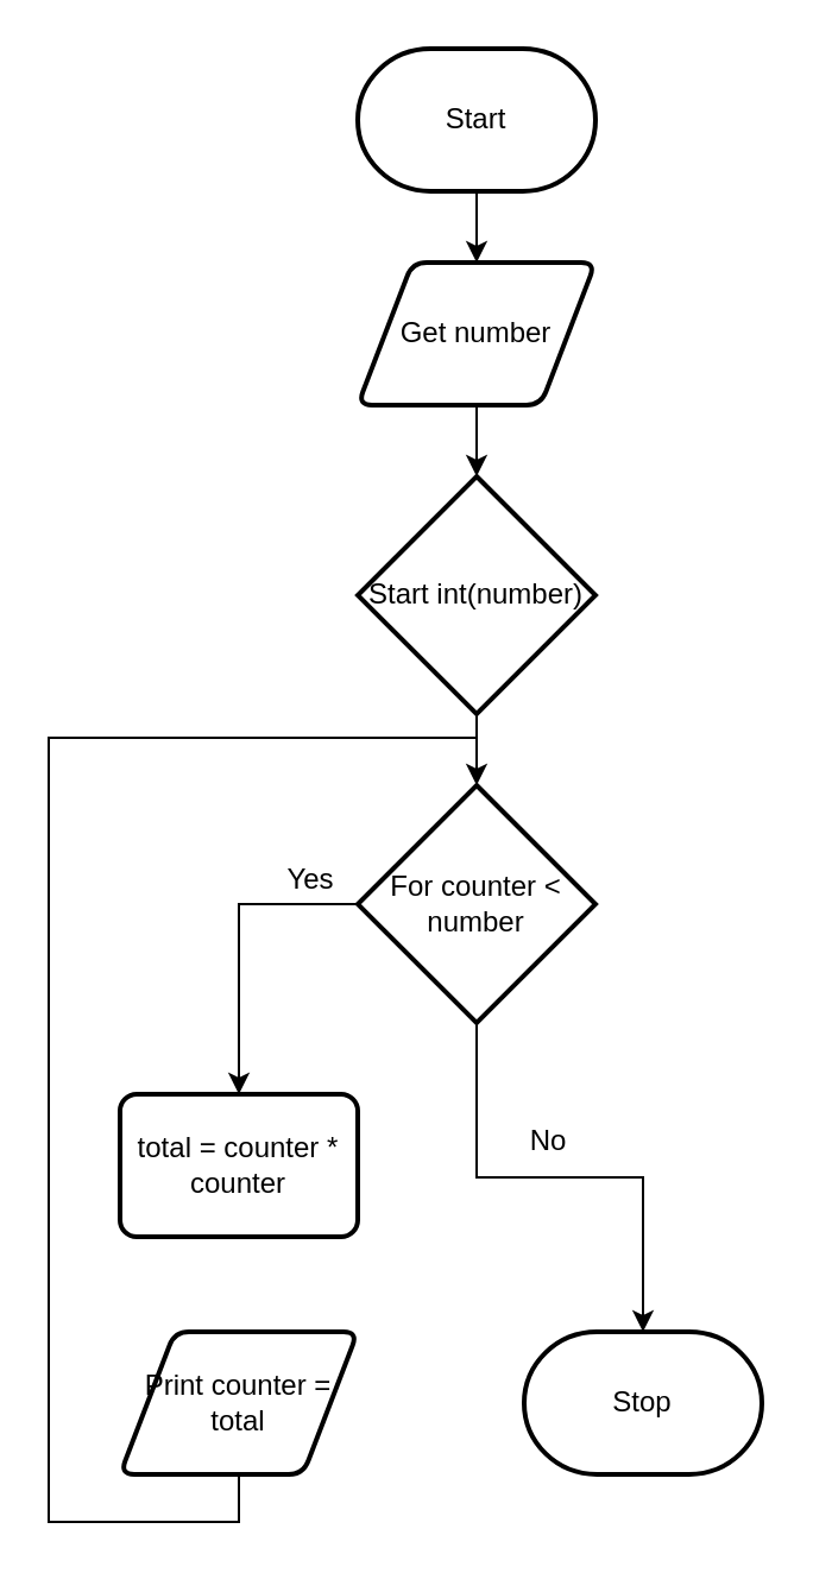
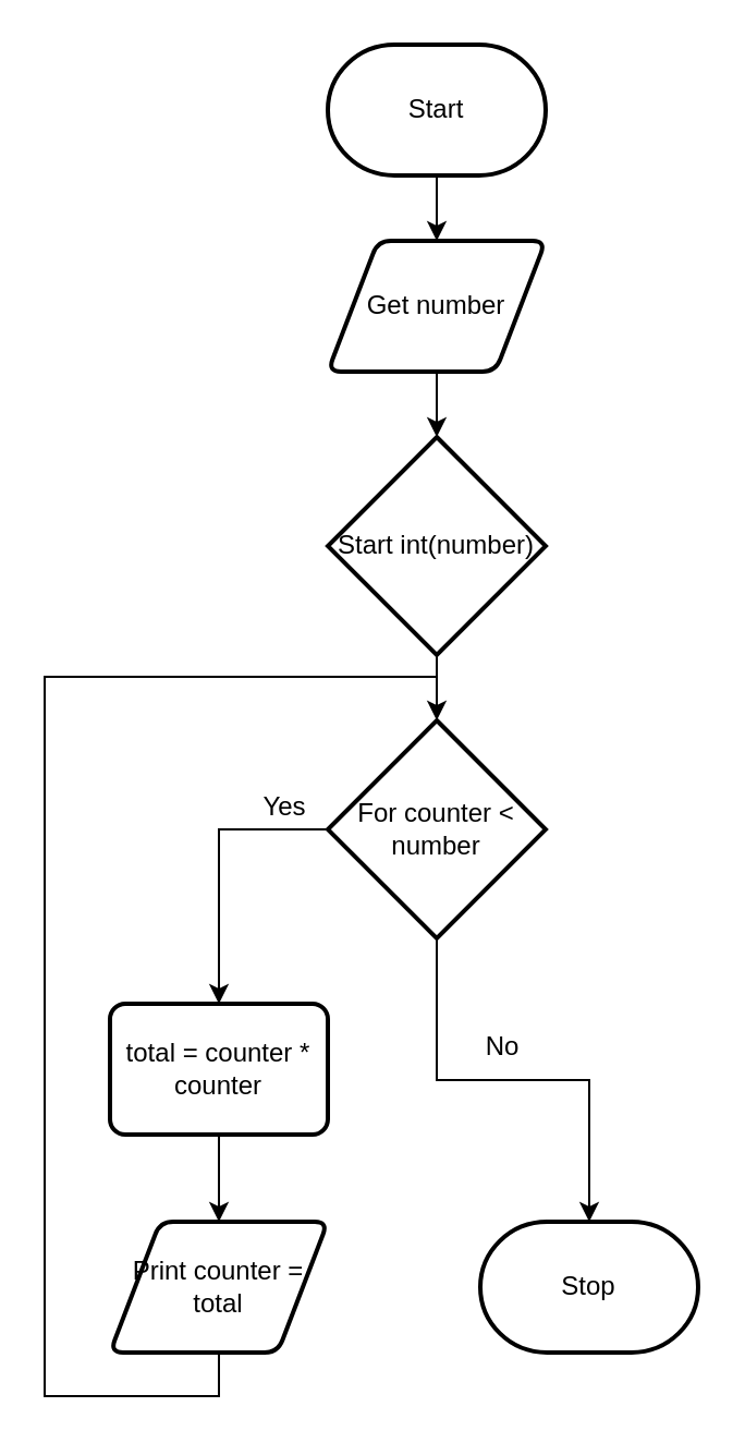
  <mxCell id="0" />
  <mxCell id="1" parent="0" />
  <mxCell id="2" style="edgeStyle=orthogonalEdgeStyle;rounded=0;orthogonalLoop=1;jettySize=auto;html=1;exitX=0.5;exitY=1;exitDx=0;exitDy=0;exitPerimeter=0;entryX=0.5;entryY=0;entryDx=0;entryDy=0;" edge="1" parent="1" source="3" target="5"><mxGeometry relative="1" as="geometry" /></mxCell>
  <mxCell id="3" value="Start" style="strokeWidth=2;html=1;shape=mxgraph.flowchart.terminator;whiteSpace=wrap;" vertex="1" parent="1"><mxGeometry x="150" y="20" width="100" height="60" as="geometry" /></mxCell>
  <mxCell id="4" style="edgeStyle=orthogonalEdgeStyle;rounded=0;orthogonalLoop=1;jettySize=auto;html=1;exitX=0.5;exitY=1;exitDx=0;exitDy=0;entryX=0.5;entryY=0;entryDx=0;entryDy=0;entryPerimeter=0;" edge="1" parent="1" source="5" target="7"><mxGeometry relative="1" as="geometry" /></mxCell>
  <mxCell id="5" value="Get number" style="shape=parallelogram;html=1;strokeWidth=2;perimeter=parallelogramPerimeter;whiteSpace=wrap;rounded=1;arcSize=12;size=0.23;" vertex="1" parent="1"><mxGeometry x="150" y="110" width="100" height="60" as="geometry" /></mxCell>
  <mxCell id="6" style="edgeStyle=orthogonalEdgeStyle;rounded=0;orthogonalLoop=1;jettySize=auto;html=1;exitX=0.5;exitY=1;exitDx=0;exitDy=0;exitPerimeter=0;" edge="1" parent="1" source="7"><mxGeometry relative="1" as="geometry"><mxPoint x="200" y="330" as="targetPoint" /></mxGeometry></mxCell>
  <mxCell id="7" value="Start int(number)" style="strokeWidth=2;html=1;shape=mxgraph.flowchart.decision;whiteSpace=wrap;" vertex="1" parent="1"><mxGeometry x="150" y="200" width="100" height="100" as="geometry" /></mxCell>
  <mxCell id="8" style="edgeStyle=orthogonalEdgeStyle;rounded=0;orthogonalLoop=1;jettySize=auto;html=1;exitX=0;exitY=0.5;exitDx=0;exitDy=0;exitPerimeter=0;" edge="1" parent="1" source="10" target="12"><mxGeometry relative="1" as="geometry" /></mxCell>
  <mxCell id="9" style="edgeStyle=orthogonalEdgeStyle;rounded=0;orthogonalLoop=1;jettySize=auto;html=1;exitX=0.5;exitY=1;exitDx=0;exitDy=0;exitPerimeter=0;" edge="1" parent="1" source="10" target="16"><mxGeometry relative="1" as="geometry" /></mxCell>
  <mxCell id="10" value="For counter &amp;lt; number" style="strokeWidth=2;html=1;shape=mxgraph.flowchart.decision;whiteSpace=wrap;" vertex="1" parent="1"><mxGeometry x="150" y="330" width="100" height="100" as="geometry" /></mxCell>
+ <mxCell id="11" style="edgeStyle=orthogonalEdgeStyle;rounded=0;orthogonalLoop=1;jettySize=auto;html=1;exitX=0.5;exitY=1;exitDx=0;exitDy=0;entryX=0.5;entryY=0;entryDx=0;entryDy=0;" edge="1" parent="1" source="12" target="14"><mxGeometry relative="1" as="geometry" /></mxCell>
  <mxCell id="12" value="total = counter * counter" style="rounded=1;whiteSpace=wrap;html=1;absoluteArcSize=1;arcSize=14;strokeWidth=2;" vertex="1" parent="1"><mxGeometry x="50" y="460" width="100" height="60" as="geometry" /></mxCell>
  <mxCell id="13" style="edgeStyle=orthogonalEdgeStyle;rounded=0;orthogonalLoop=1;jettySize=auto;html=1;exitX=0.5;exitY=1;exitDx=0;exitDy=0;entryX=0.5;entryY=0;entryDx=0;entryDy=0;entryPerimeter=0;endArrow=none;" edge="1" parent="1" source="14" target="10"><mxGeometry relative="1" as="geometry"><Array as="points"><mxPoint x="100" y="640" /><mxPoint x="20" y="640" /><mxPoint x="20" y="310" /><mxPoint x="200" y="310" /></Array></mxGeometry></mxCell>
  <mxCell id="14" value="Print counter = total" style="shape=parallelogram;html=1;strokeWidth=2;perimeter=parallelogramPerimeter;whiteSpace=wrap;rounded=1;arcSize=12;size=0.23;" vertex="1" parent="1"><mxGeometry x="50" y="560" width="100" height="60" as="geometry" /></mxCell>
  <mxCell id="15" value="Yes" style="text;html=1;align=center;verticalAlign=middle;resizable=0;points=[];autosize=1;strokeColor=none;" vertex="1" parent="1"><mxGeometry x="110" y="360" width="40" height="20" as="geometry" /></mxCell>
  <mxCell id="16" value="Stop" style="strokeWidth=2;html=1;shape=mxgraph.flowchart.terminator;whiteSpace=wrap;" vertex="1" parent="1"><mxGeometry x="220" y="560" width="100" height="60" as="geometry" /></mxCell>
  <mxCell id="17" value="No" style="text;html=1;align=center;verticalAlign=middle;resizable=0;points=[];autosize=1;strokeColor=none;" vertex="1" parent="1"><mxGeometry x="215" y="470" width="30" height="20" as="geometry" /></mxCell>
